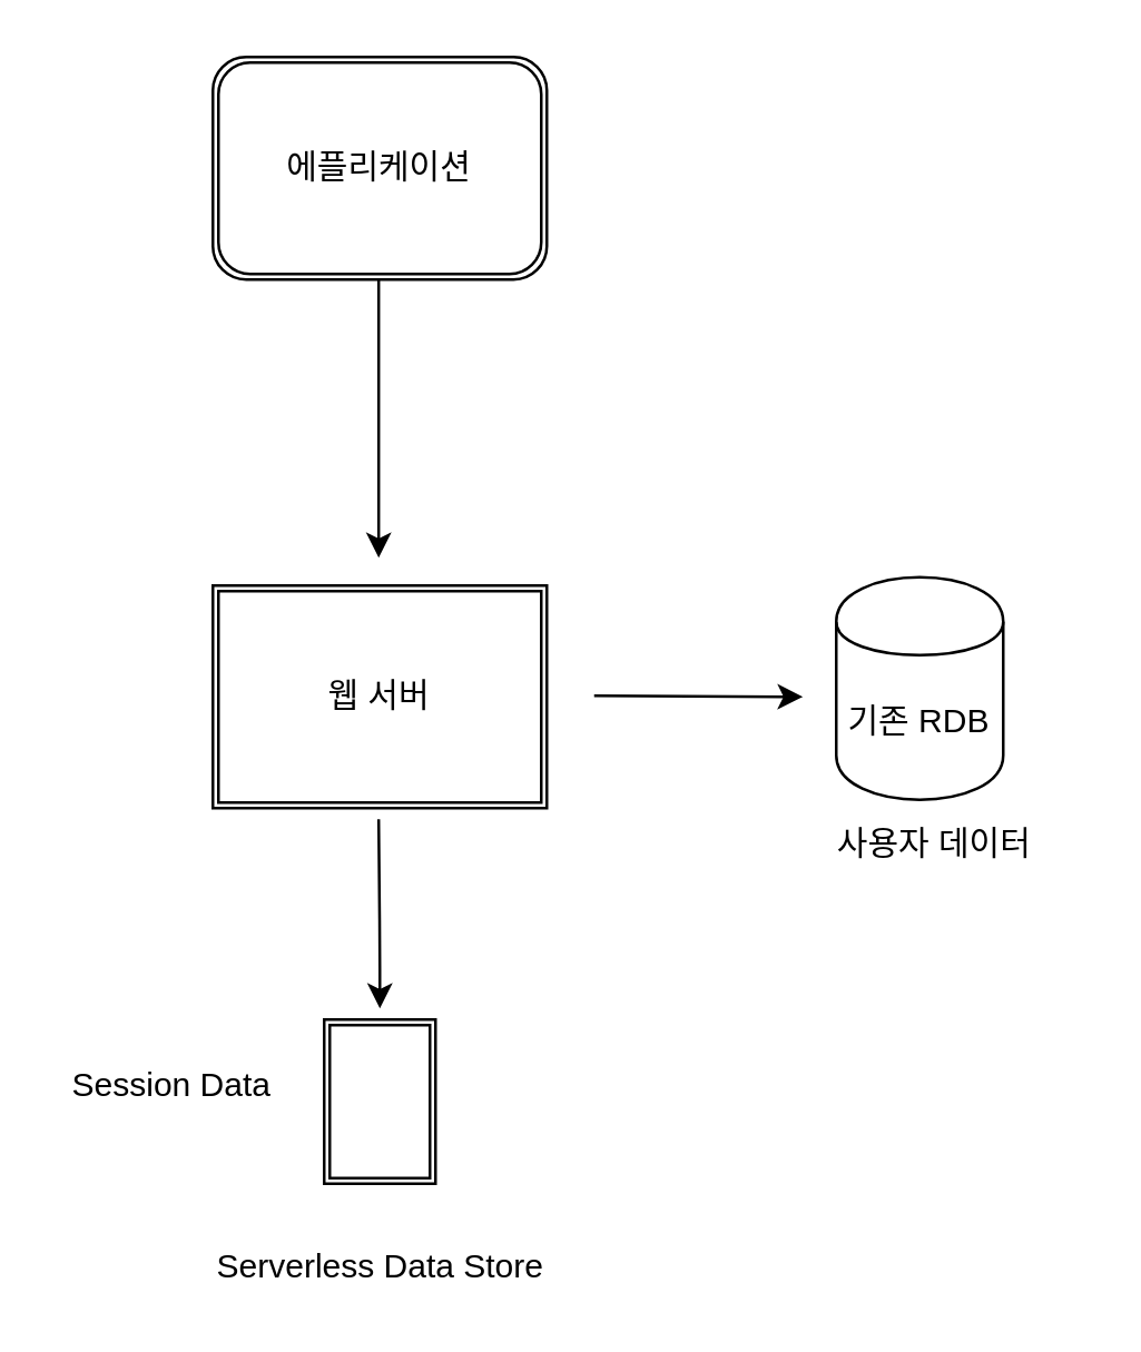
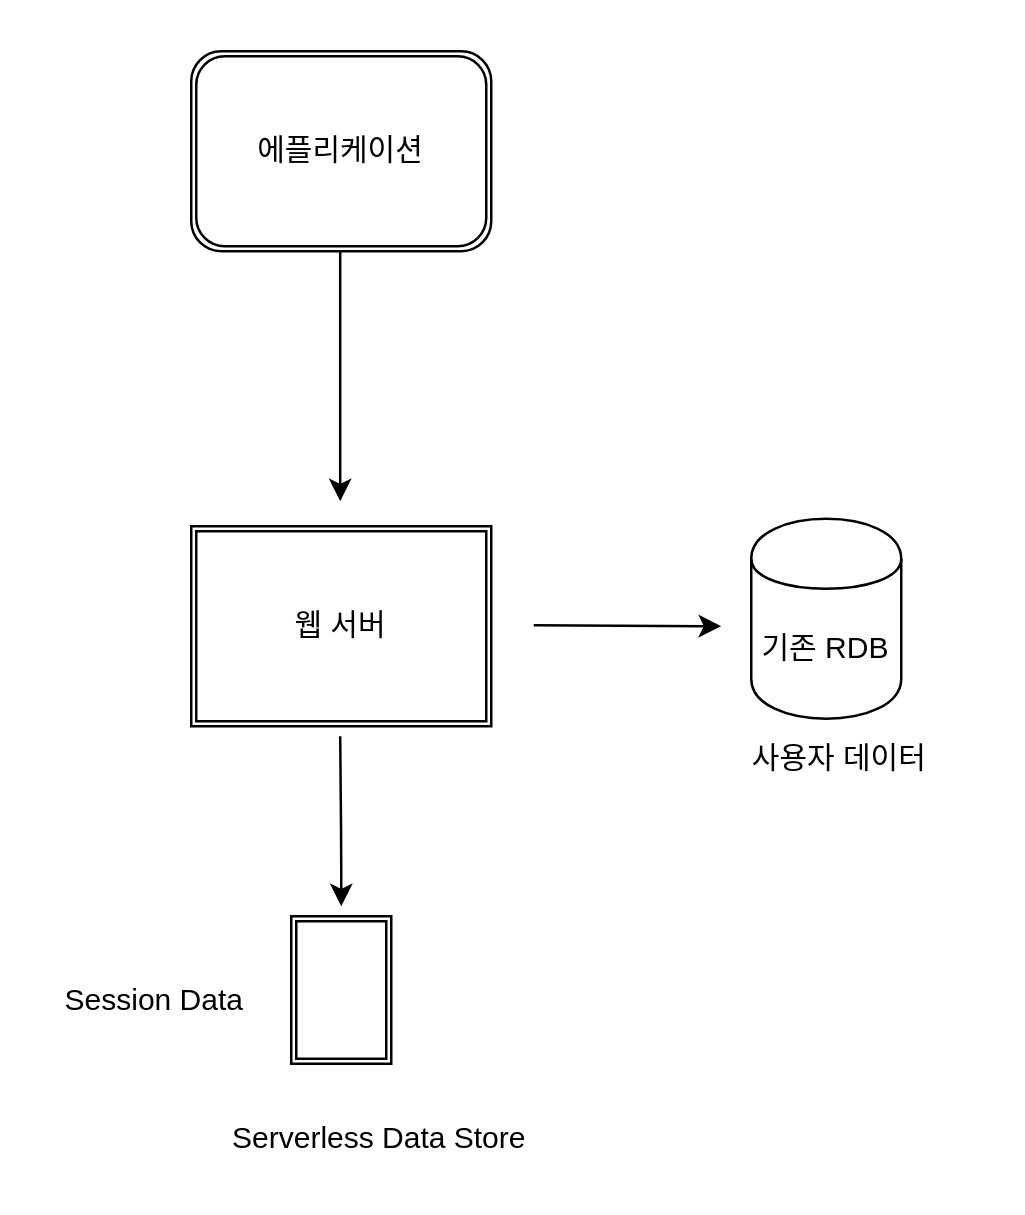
  <mxCell id="0" />
  <mxCell id="1" parent="0" />
  <mxCell id="2" value="에플리케이션" style="shape=ext;double=1;rounded=1;whiteSpace=wrap;html=1;" vertex="1" parent="1"><mxGeometry x="76" y="20" width="120" height="80" as="geometry" /></mxCell>
  <mxCell id="3" value="기존 RDB" style="shape=cylinder;whiteSpace=wrap;html=1;boundedLbl=1;backgroundOutline=1;" vertex="1" parent="1"><mxGeometry x="300" y="207" width="60" height="80" as="geometry" /></mxCell>
  <mxCell id="4" value="웹 서버" style="shape=ext;double=1;rounded=0;whiteSpace=wrap;html=1;" vertex="1" parent="1"><mxGeometry x="76" y="210" width="120" height="80" as="geometry" /></mxCell>
  <mxCell id="5" value="" style="endArrow=classic;html=1;" edge="1" parent="1"><mxGeometry width="50" height="50" relative="1" as="geometry"><mxPoint x="135.58" y="294" as="sourcePoint" /><mxPoint x="136" y="362" as="targetPoint" /><Array as="points"><mxPoint x="136" y="340" /></Array></mxGeometry></mxCell>
  <mxCell id="6" value="" style="endArrow=classic;html=1;" edge="1" parent="1"><mxGeometry width="50" height="50" relative="1" as="geometry"><mxPoint x="213" y="249.58" as="sourcePoint" /><mxPoint x="288" y="250" as="targetPoint" /></mxGeometry></mxCell>
  <mxCell id="7" value="" style="endArrow=classic;html=1;" edge="1" parent="1"><mxGeometry width="50" height="50" relative="1" as="geometry"><mxPoint x="135.58" y="100" as="sourcePoint" /><mxPoint x="135.58" y="200" as="targetPoint" /></mxGeometry></mxCell>
  <mxCell id="8" value="" style="shape=ext;double=1;rounded=0;whiteSpace=wrap;html=1;" vertex="1" parent="1"><mxGeometry x="116" y="366" width="40" height="59" as="geometry" /></mxCell>
- <mxCell id="9" value="Serverless Data Store" style="text;html=1;align=center;verticalAlign=middle;resizable=0;points=[];autosize=1;" vertex="1" parent="1"><mxGeometry x="72.5" y="446" width="127" height="18" as="geometry" /></mxCell>
- <mxCell id="10" value="Session Data" style="text;html=1;align=center;verticalAlign=middle;resizable=0;points=[];autosize=1;" vertex="1" parent="1"><mxGeometry x="20" y="381" width="81" height="18" as="geometry" /></mxCell>
+ <mxCell id="9" value="Serverless Data Store" style="text;html=1;align=center;verticalAlign=middle;resizable=0;points=[];autosize=1;" vertex="1" parent="1"><mxGeometry x="87.5" y="446" width="127" height="18" as="geometry" /></mxCell>
+ <mxCell id="10" value="Session Data" style="text;html=1;align=center;verticalAlign=middle;resizable=0;points=[];autosize=1;" vertex="1" parent="1"><mxGeometry x="20" y="391" width="81" height="18" as="geometry" /></mxCell>
  <mxCell id="11" value="사용자 데이터" style="text;html=1;align=center;verticalAlign=middle;resizable=0;points=[];autosize=1;" vertex="1" parent="1"><mxGeometry x="281" y="294" width="107" height="18" as="geometry" /></mxCell>
